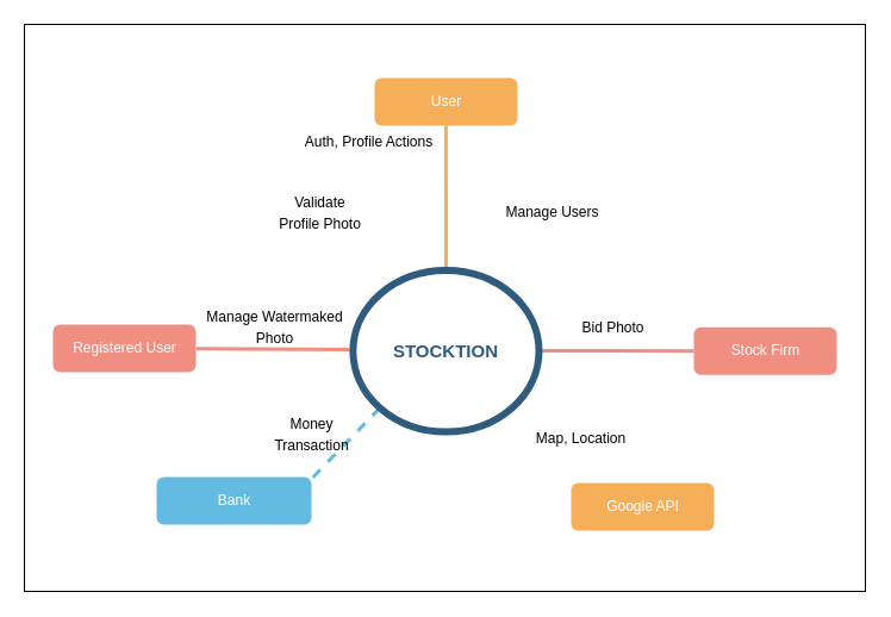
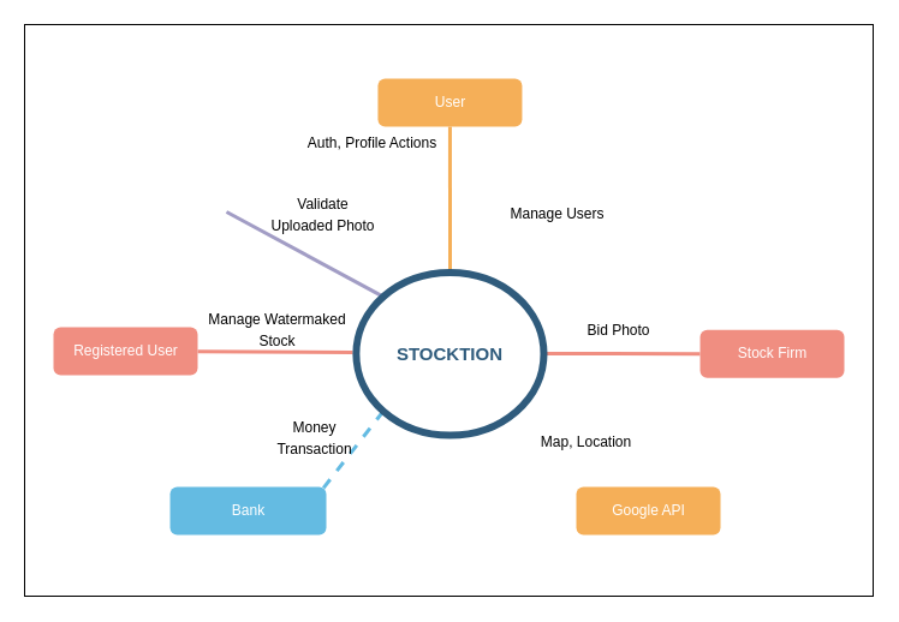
  <mxCell id="0" />
  <mxCell id="1" parent="0" />
  <mxCell id="2" value="" style="edgeStyle=none;endArrow=none;strokeWidth=3;strokeColor=#64BBE2;html=1;fontSize=12;exitX=0;exitY=1;exitDx=0;exitDy=0;entryX=0.885;entryY=0.425;entryDx=0;entryDy=0;entryPerimeter=0;dashed=1;" parent="1" source="19" target="5" edge="1"><mxGeometry x="3.38" y="978.55" width="100" height="100" as="geometry"><mxPoint x="224" y="349" as="sourcePoint" /><mxPoint x="-786.62" y="-393.45" as="targetPoint" /></mxGeometry></mxCell>
  <mxCell id="3" value="" style="rounded=0;whiteSpace=wrap;html=1;fontSize=12;fontColor=#000000;fillColor=none;strokeColor=#000000;" parent="1" vertex="1"><mxGeometry x="20" y="20" width="706" height="476" as="geometry" /></mxCell>
  <mxCell id="4" value="User" style="rounded=1;fillColor=#f5af58;strokeColor=none;strokeWidth=3;shadow=0;html=1;fontColor=#FFFFFF;fontSize=12;" parent="1" vertex="1"><mxGeometry x="313.94" y="65" width="120" height="40" as="geometry" /></mxCell>
- <mxCell id="5" value="Bank" style="rounded=1;fillColor=#64BBE2;strokeColor=none;strokeWidth=3;shadow=0;html=1;fontColor=#FFFFFF;fontSize=12;" parent="1" vertex="1"><mxGeometry x="131" y="400" width="130" height="40" as="geometry" /></mxCell>
+ <mxCell id="5" value="Bank" style="rounded=1;fillColor=#64BBE2;strokeColor=none;strokeWidth=3;shadow=0;html=1;fontColor=#FFFFFF;fontSize=12;" parent="1" vertex="1"><mxGeometry x="141" y="405" width="130" height="40" as="geometry" /></mxCell>
  <mxCell id="6" value="" style="edgeStyle=none;endArrow=none;strokeWidth=3;strokeColor=#F5AF58;html=1;fontSize=12;" parent="1" target="4" edge="1"><mxGeometry x="228.38" y="943.55" width="100" height="100" as="geometry"><mxPoint x="374" y="224" as="sourcePoint" /><mxPoint x="-561.62" y="-428.45" as="targetPoint" /></mxGeometry></mxCell>
  <mxCell id="7" value="Stock Firm" style="rounded=1;fillColor=#f08e81;strokeColor=none;strokeWidth=3;shadow=0;html=1;fontColor=#FFFFFF;fontSize=12;" parent="1" vertex="1"><mxGeometry x="582" y="274.28" width="120" height="40" as="geometry" /></mxCell>
  <mxCell id="8" value="Google API" style="rounded=1;fillColor=#f5af58;strokeColor=none;strokeWidth=3;shadow=0;html=1;fontColor=#FFFFFF;fontSize=12;" parent="1" vertex="1"><mxGeometry x="479" y="405" width="120" height="40" as="geometry" /></mxCell>
  <mxCell id="9" value="Registered User" style="rounded=1;fillColor=#f08e81;strokeColor=none;strokeWidth=3;shadow=0;html=1;fontColor=#FFFFFF;fontSize=12;" parent="1" vertex="1"><mxGeometry x="44" y="272" width="120" height="40" as="geometry" /></mxCell>
  <mxCell id="10" value="" style="edgeStyle=none;endArrow=none;strokeWidth=3;strokeColor=#F08E81;html=1;fontSize=12;" parent="1" target="9" edge="1"><mxGeometry x="413.38" y="973.55" width="100" height="100" as="geometry"><mxPoint x="293" y="293" as="sourcePoint" /><mxPoint x="-376.62" y="-398.45" as="targetPoint" /></mxGeometry></mxCell>
  <mxCell id="11" value="Validator" style="rounded=1;fillColor=#ffffff;strokeColor=none;strokeWidth=3;shadow=0;html=1;fontColor=#FFFFFF;fontSize=12;" parent="1" vertex="1"><mxGeometry x="86" y="153" width="120" height="40" as="geometry" /></mxCell>
+ <mxCell id="12" value="" style="edgeStyle=none;endArrow=none;strokeWidth=3;strokeColor=#A29DC5;html=1;fontSize=12;exitX=0;exitY=0;exitDx=0;exitDy=0;entryX=0.85;entryY=0.575;entryDx=0;entryDy=0;entryPerimeter=0;" parent="1" source="19" target="11" edge="1"><mxGeometry x="-1273.12" y="618.55" width="100" height="100" as="geometry"><mxPoint x="235" y="232" as="sourcePoint" /><mxPoint x="-2063.12" y="-753.45" as="targetPoint" /></mxGeometry></mxCell>
  <mxCell id="13" value="&lt;font style=&quot;font-size: 12px;&quot;&gt;Money &lt;br&gt;Transaction&lt;/font&gt;" style="text;html=1;align=center;verticalAlign=middle;resizable=0;points=[];autosize=1;strokeColor=none;fillColor=none;fontSize=15;fontColor=#000000;" parent="1" vertex="1"><mxGeometry x="221" y="339" width="80" height="48" as="geometry" /></mxCell>
  <mxCell id="14" value="" style="edgeStyle=none;endArrow=none;strokeWidth=3;strokeColor=#F08E81;html=1;fontSize=12;exitX=0;exitY=0.5;exitDx=0;exitDy=0;" parent="1" source="7" edge="1"><mxGeometry x="630.38" y="978.59" width="100" height="100" as="geometry"><mxPoint x="512.256" y="292.001" as="sourcePoint" /><mxPoint x="454" y="294" as="targetPoint" /></mxGeometry></mxCell>
- <mxCell id="15" value="&lt;span style=&quot;font-size: 12px;&quot;&gt;Manage&amp;nbsp;Watermaked &lt;br&gt;Photo&lt;/span&gt;" style="text;html=1;align=center;verticalAlign=middle;resizable=0;points=[];autosize=1;strokeColor=none;fillColor=none;fontSize=15;fontColor=#000000;" parent="1" vertex="1"><mxGeometry x="163.88" y="249" width="132" height="48" as="geometry" /></mxCell>
+ <mxCell id="15" value="&lt;span style=&quot;font-size: 12px;&quot;&gt;Manage&amp;nbsp;Watermaked &lt;br&gt;Stock&lt;/span&gt;" style="text;html=1;align=center;verticalAlign=middle;resizable=0;points=[];autosize=1;strokeColor=none;fillColor=none;fontSize=15;fontColor=#000000;" parent="1" vertex="1"><mxGeometry x="163.88" y="249" width="132" height="48" as="geometry" /></mxCell>
  <mxCell id="16" value="&lt;span style=&quot;font-size: 12px;&quot;&gt;Map, Location&lt;/span&gt;" style="text;html=1;align=center;verticalAlign=middle;resizable=0;points=[];autosize=1;strokeColor=none;fillColor=none;fontSize=15;fontColor=#000000;" parent="1" vertex="1"><mxGeometry x="440" y="351" width="93" height="30" as="geometry" /></mxCell>
  <mxCell id="17" value="&lt;span style=&quot;font-size: 12px;&quot;&gt;Bid Photo&lt;/span&gt;" style="text;html=1;align=center;verticalAlign=middle;resizable=0;points=[];autosize=1;strokeColor=none;fillColor=none;fontSize=15;fontColor=#000000;" parent="1" vertex="1"><mxGeometry x="479" y="258" width="70" height="30" as="geometry" /></mxCell>
- <mxCell id="18" value="&lt;span style=&quot;font-size: 12px;&quot;&gt;Validate &lt;br&gt;Profile Photo&lt;/span&gt;" style="text;html=1;align=center;verticalAlign=middle;resizable=0;points=[];autosize=1;strokeColor=none;fillColor=none;fontSize=15;fontColor=#000000;" parent="1" vertex="1"><mxGeometry x="216" y="153" width="104" height="48" as="geometry" /></mxCell>
+ <mxCell id="18" value="&lt;span style=&quot;font-size: 12px;&quot;&gt;Validate &lt;br&gt;Uploaded Photo&lt;/span&gt;" style="text;html=1;align=center;verticalAlign=middle;resizable=0;points=[];autosize=1;strokeColor=none;fillColor=none;fontSize=15;fontColor=#000000;" parent="1" vertex="1"><mxGeometry x="216" y="153" width="104" height="48" as="geometry" /></mxCell>
  <mxCell id="19" value="&lt;font style=&quot;font-size: 15px;&quot;&gt;STOCKTION&lt;/font&gt;" style="ellipse;whiteSpace=wrap;html=1;shadow=0;fontFamily=Helvetica;fontSize=15;fontColor=#2F5B7C;align=center;strokeColor=#2F5B7C;strokeWidth=6;fillColor=#FFFFFF;fontStyle=1;gradientColor=none;" parent="1" vertex="1"><mxGeometry x="295.88" y="226.55" width="156.12" height="135.45" as="geometry" /></mxCell>
  <mxCell id="20" value="&lt;span style=&quot;font-size: 12px;&quot;&gt;Manage Users&lt;/span&gt;" style="text;html=1;align=center;verticalAlign=middle;resizable=0;points=[];autosize=1;strokeColor=none;fillColor=none;fontSize=15;fontColor=#000000;" parent="1" vertex="1"><mxGeometry x="415" y="161" width="96" height="30" as="geometry" /></mxCell>
  <mxCell id="21" value="&lt;span style=&quot;font-size: 12px;&quot;&gt;Auth, Profile Actions&lt;/span&gt;" style="text;html=1;align=center;verticalAlign=middle;resizable=0;points=[];autosize=1;strokeColor=none;fillColor=none;fontSize=15;fontColor=#000000;" parent="1" vertex="1"><mxGeometry x="246" y="102" width="125" height="30" as="geometry" /></mxCell>
